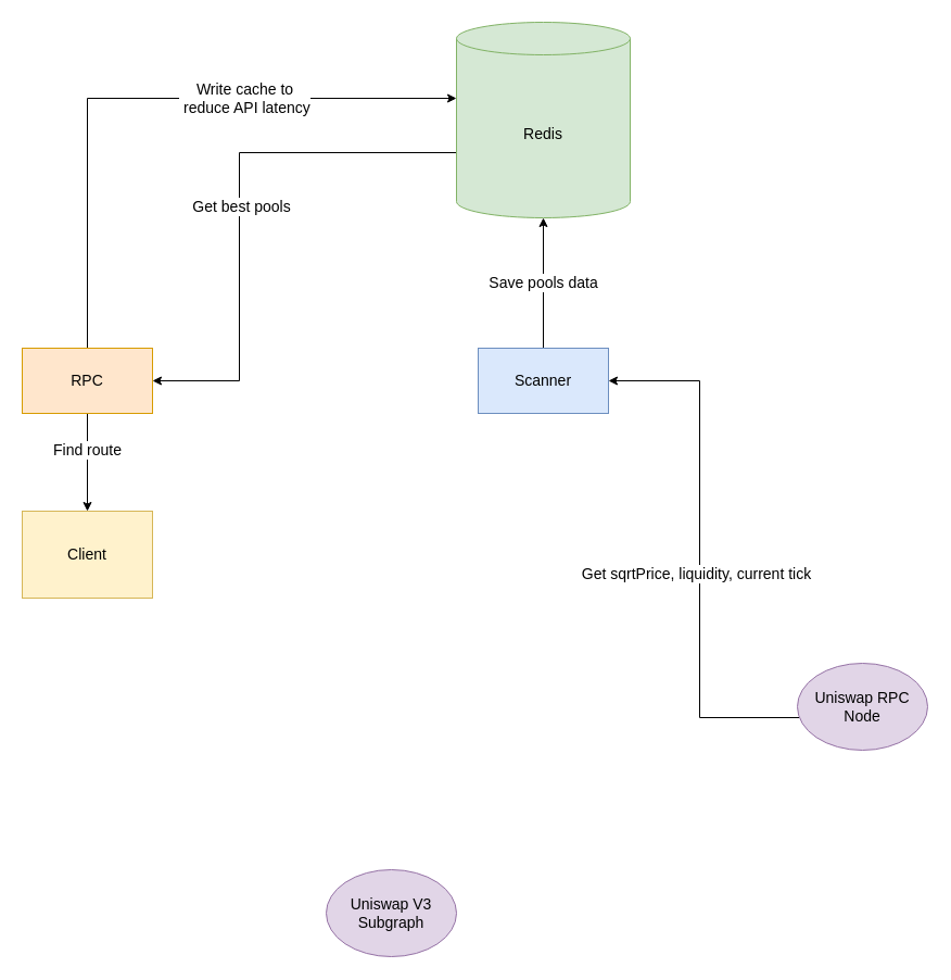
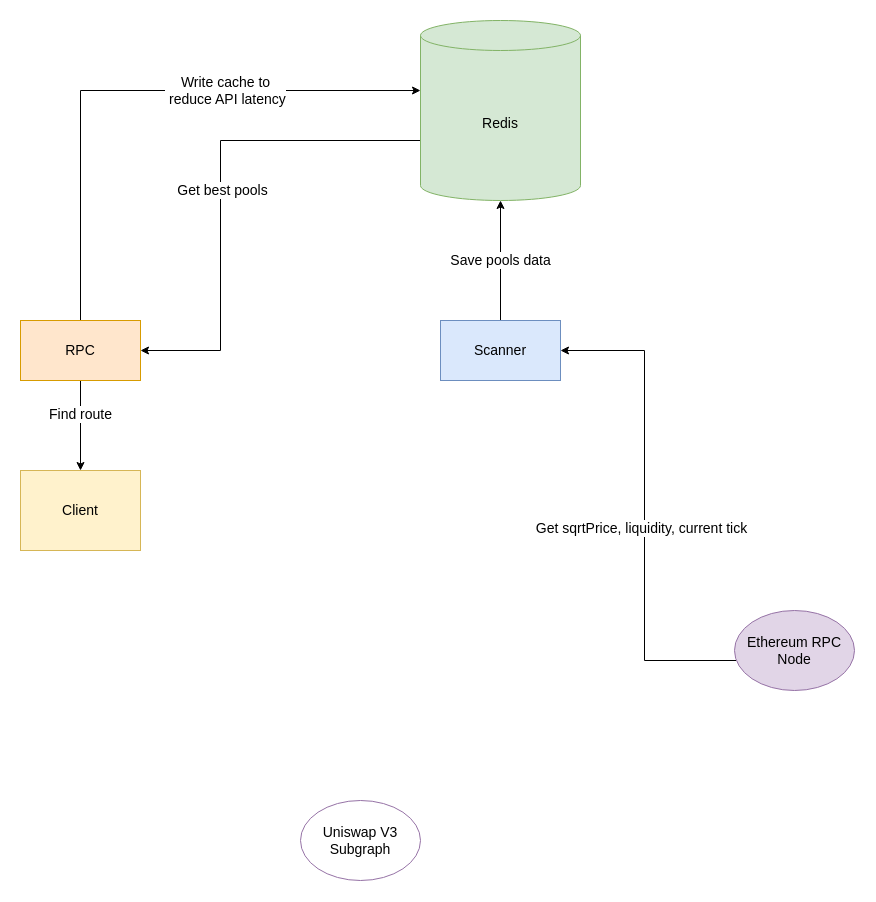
  <mxCell id="0" />
  <mxCell id="1" parent="0" />
  <mxCell id="2" style="edgeStyle=orthogonalEdgeStyle;rounded=0;orthogonalLoop=1;jettySize=auto;html=1;entryX=0;entryY=0.389;entryDx=0;entryDy=0;entryPerimeter=0;fontSize=14;" parent="1" source="5" target="10" edge="1"><mxGeometry relative="1" as="geometry"><Array as="points"><mxPoint x="80" y="90" /></Array></mxGeometry></mxCell>
  <mxCell id="3" value="Write cache to&lt;br&gt;&amp;nbsp;reduce API latency" style="edgeLabel;html=1;align=center;verticalAlign=middle;resizable=0;points=[];fontSize=14;" parent="2" vertex="1" connectable="0"><mxGeometry y="1" relative="1" as="geometry"><mxPoint x="89" as="offset" /></mxGeometry></mxCell>
  <mxCell id="4" value="Find route" style="edgeStyle=orthogonalEdgeStyle;rounded=0;orthogonalLoop=1;jettySize=auto;html=1;entryX=0.5;entryY=0;entryDx=0;entryDy=0;verticalAlign=bottom;horizontal=1;fontSize=14;" parent="1" source="5" target="15" edge="1"><mxGeometry relative="1" as="geometry" /></mxCell>
  <mxCell id="5" value="RPC" style="rounded=0;whiteSpace=wrap;html=1;fillColor=#ffe6cc;strokeColor=#d79b00;fontSize=14;" parent="1" vertex="1"><mxGeometry x="20" y="320" width="120" height="60" as="geometry" /></mxCell>
  <mxCell id="6" value="Save pools data" style="edgeStyle=orthogonalEdgeStyle;rounded=0;orthogonalLoop=1;jettySize=auto;html=1;entryX=0.5;entryY=1;entryDx=0;entryDy=0;entryPerimeter=0;fontSize=14;" parent="1" source="7" target="10" edge="1"><mxGeometry relative="1" as="geometry" /></mxCell>
  <mxCell id="7" value="Scanner" style="rounded=0;whiteSpace=wrap;html=1;fillColor=#dae8fc;strokeColor=#6c8ebf;fontSize=14;" parent="1" vertex="1"><mxGeometry x="440" y="320" width="120" height="60" as="geometry" /></mxCell>
  <mxCell id="8" style="edgeStyle=orthogonalEdgeStyle;rounded=0;orthogonalLoop=1;jettySize=auto;html=1;exitX=0;exitY=0;exitDx=0;exitDy=127.5;exitPerimeter=0;entryX=1;entryY=0.5;entryDx=0;entryDy=0;fontSize=14;" parent="1" source="10" target="5" edge="1"><mxGeometry relative="1" as="geometry"><Array as="points"><mxPoint x="420" y="140" /><mxPoint x="220" y="140" /><mxPoint x="220" y="350" /></Array></mxGeometry></mxCell>
  <mxCell id="9" value="Get best pools" style="edgeLabel;html=1;align=center;verticalAlign=middle;resizable=0;points=[];fontSize=14;" parent="8" vertex="1" connectable="0"><mxGeometry x="0.033" y="1" relative="1" as="geometry"><mxPoint as="offset" /></mxGeometry></mxCell>
  <mxCell id="10" value="Redis" style="shape=cylinder3;whiteSpace=wrap;html=1;boundedLbl=1;backgroundOutline=1;size=15;fillColor=#d5e8d4;strokeColor=#82b366;fontSize=14;" parent="1" vertex="1"><mxGeometry x="420" y="20" width="160" height="180" as="geometry" /></mxCell>
- <mxCell id="11" value="Uniswap V3 Subgraph" style="ellipse;whiteSpace=wrap;html=1;fillColor=#e1d5e7;strokeColor=#9673a6;fontSize=14;" parent="1" vertex="1"><mxGeometry x="300" y="800" width="120" height="80" as="geometry" /></mxCell>
+ <mxCell id="11" value="Uniswap V3 Subgraph" style="ellipse;whiteSpace=wrap;html=1;fillColor=#ffffff;strokeColor=#9673a6;fontSize=14;" parent="1" vertex="1"><mxGeometry x="300" y="800" width="120" height="80" as="geometry" /></mxCell>
  <mxCell id="12" style="edgeStyle=orthogonalEdgeStyle;rounded=0;orthogonalLoop=1;jettySize=auto;html=1;entryX=1;entryY=0.5;entryDx=0;entryDy=0;fontSize=14;" parent="1" source="14" target="7" edge="1"><mxGeometry relative="1" as="geometry"><Array as="points"><mxPoint x="644" y="660" /><mxPoint x="644" y="350" /></Array></mxGeometry></mxCell>
  <mxCell id="13" value="Get sqrtPrice, liquidity, current tick" style="edgeLabel;html=1;align=center;verticalAlign=middle;resizable=0;points=[];horizontal=1;fontSize=14;" parent="12" vertex="1" connectable="0"><mxGeometry x="0.488" relative="1" as="geometry"><mxPoint x="-4" y="138" as="offset" /></mxGeometry></mxCell>
- <mxCell id="14" value="Uniswap RPC Node" style="ellipse;whiteSpace=wrap;html=1;fillColor=#e1d5e7;strokeColor=#9673a6;fontSize=14;" parent="1" vertex="1"><mxGeometry x="734" y="610" width="120" height="80" as="geometry" /></mxCell>
+ <mxCell id="14" value="Ethereum RPC Node" style="ellipse;whiteSpace=wrap;html=1;fillColor=#e1d5e7;strokeColor=#9673a6;fontSize=14;" parent="1" vertex="1"><mxGeometry x="734" y="610" width="120" height="80" as="geometry" /></mxCell>
  <mxCell id="15" value="Client" style="whiteSpace=wrap;html=1;fillColor=#fff2cc;strokeColor=#d6b656;fontSize=14;rounded=0;" parent="1" vertex="1"><mxGeometry x="20" y="470" width="120" height="80" as="geometry" /></mxCell>
